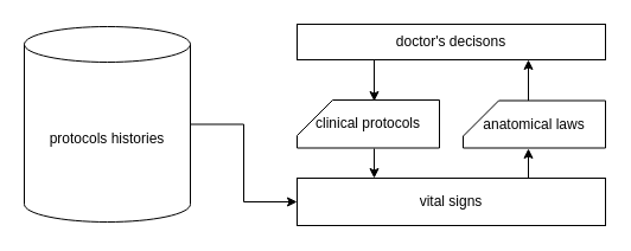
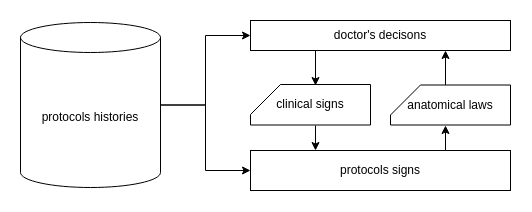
  <mxCell id="0" />
  <mxCell id="1" parent="0" />
+ <mxCell id="2" style="edgeStyle=orthogonalEdgeStyle;rounded=0;orthogonalLoop=1;jettySize=auto;html=1;" edge="1" parent="1" source="4" target="7"><mxGeometry relative="1" as="geometry" /></mxCell>
  <mxCell id="3" style="edgeStyle=orthogonalEdgeStyle;rounded=0;orthogonalLoop=1;jettySize=auto;html=1;entryX=0;entryY=0.5;entryDx=0;entryDy=0;" edge="1" parent="1" source="4" target="9"><mxGeometry relative="1" as="geometry" /></mxCell>
  <mxCell id="4" value="protocols histories" style="shape=cylinder3;whiteSpace=wrap;html=1;boundedLbl=1;backgroundOutline=1;size=15;" vertex="1" parent="1"><mxGeometry x="20" y="22" width="140" height="165" as="geometry" /></mxCell>
  <mxCell id="5" style="edgeStyle=orthogonalEdgeStyle;rounded=0;orthogonalLoop=1;jettySize=auto;html=1;entryX=0.75;entryY=1;entryDx=0;entryDy=0;" edge="1" parent="1" target="7"><mxGeometry relative="1" as="geometry"><mxPoint x="445" y="85" as="sourcePoint" /></mxGeometry></mxCell>
  <mxCell id="6" style="edgeStyle=orthogonalEdgeStyle;rounded=0;orthogonalLoop=1;jettySize=auto;html=1;entryX=0.5;entryY=0;entryDx=0;entryDy=0;exitX=0.25;exitY=1;exitDx=0;exitDy=0;" edge="1" parent="1" source="7"><mxGeometry relative="1" as="geometry"><mxPoint x="315" y="85" as="targetPoint" /></mxGeometry></mxCell>
  <mxCell id="7" value="doctor's decisons" style="rounded=0;whiteSpace=wrap;html=1;" vertex="1" parent="1"><mxGeometry x="250" y="20" width="260" height="30" as="geometry" /></mxCell>
  <mxCell id="8" style="edgeStyle=orthogonalEdgeStyle;rounded=0;orthogonalLoop=1;jettySize=auto;html=1;exitX=0.75;exitY=0;exitDx=0;exitDy=0;entryX=0.5;entryY=1;entryDx=0;entryDy=0;" edge="1" parent="1" source="9"><mxGeometry relative="1" as="geometry"><mxPoint x="445" y="125" as="targetPoint" /></mxGeometry></mxCell>
- <mxCell id="9" value="vital signs" style="rounded=0;whiteSpace=wrap;html=1;" vertex="1" parent="1"><mxGeometry x="250" y="150" width="260" height="40" as="geometry" /></mxCell>
+ <mxCell id="9" value="protocols signs" style="rounded=0;whiteSpace=wrap;html=1;" vertex="1" parent="1"><mxGeometry x="250" y="150" width="260" height="40" as="geometry" /></mxCell>
  <mxCell id="10" style="edgeStyle=orthogonalEdgeStyle;rounded=0;orthogonalLoop=1;jettySize=auto;html=1;entryX=0.25;entryY=0;entryDx=0;entryDy=0;" edge="1" parent="1" target="9"><mxGeometry relative="1" as="geometry"><mxPoint x="315" y="125" as="sourcePoint" /></mxGeometry></mxCell>
- <mxCell id="11" value="clinical protocols" style="shape=card;whiteSpace=wrap;html=1;" vertex="1" parent="1"><mxGeometry x="250" y="84" width="120" height="40.5" as="geometry" /></mxCell>
+ <mxCell id="11" value="clinical signs" style="shape=card;whiteSpace=wrap;html=1;" vertex="1" parent="1"><mxGeometry x="250" y="84" width="120" height="40.5" as="geometry" /></mxCell>
  <mxCell id="12" value="anatomical laws" style="shape=card;whiteSpace=wrap;html=1;" vertex="1" parent="1"><mxGeometry x="390" y="84.5" width="120" height="40" as="geometry" /></mxCell>
